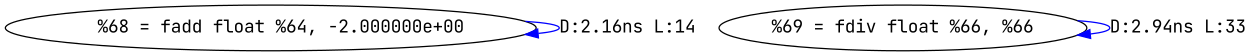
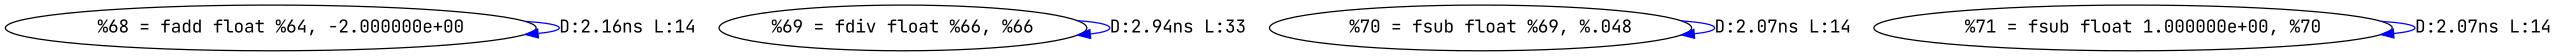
  digraph {
    fontname="JetBrains Mono"
    node [fontname="JetBrains Mono"]
    edge [color=blue fontname="JetBrains Mono"]
    n1 [label="  %68 = fadd float %64, -2.000000e+00"]
    n2 [label="%69 = fdiv float %66, %66"]
+   n3 [label="  %70 = fsub float %69, %.048"]
+   n4 [label="  %71 = fsub float 1.000000e+00, %70"]
    n1 -> n1 [label="D:2.16ns L:14"]
    n2 -> n2 [label="D:2.94ns L:33"]
+   n3 -> n3 [label="D:2.07ns L:14"]
+   n4 -> n4 [label="D:2.07ns L:14"]
  }
